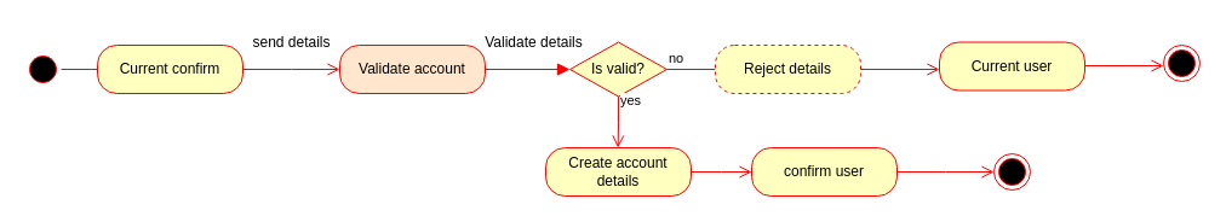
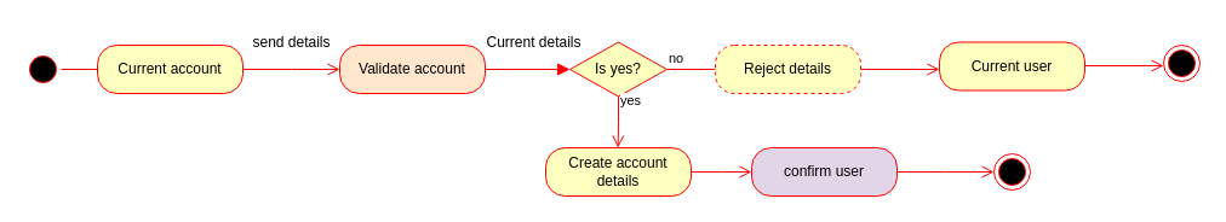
  <mxCell id="0" />
  <mxCell id="1" parent="0" />
  <mxCell id="2" value="" style="ellipse;html=1;shape=startState;fillColor=#000000;strokeColor=#ff0000;" vertex="1" parent="1"><mxGeometry x="20" y="42" width="30" height="30" as="geometry" /></mxCell>
  <mxCell id="3" value="" style="edgeStyle=orthogonalEdgeStyle;html=1;verticalAlign=bottom;endArrow=open;endSize=8;strokeColor=#ff0000;rounded=0;entryX=0;entryY=0.5;entryDx=0;entryDy=0;" edge="1" parent="1" source="2"><mxGeometry relative="1" as="geometry"><mxPoint x="100" y="57" as="targetPoint" /></mxGeometry></mxCell>
- <mxCell id="4" value="Current confirm" style="rounded=1;whiteSpace=wrap;html=1;arcSize=40;fontColor=#000000;fillColor=#ffffc0;strokeColor=#ff0000;" vertex="1" parent="1"><mxGeometry x="80" y="37" width="120" height="40" as="geometry" /></mxCell>
+ <mxCell id="4" value="Current account" style="rounded=1;whiteSpace=wrap;html=1;arcSize=40;fontColor=#000000;fillColor=#ffffc0;strokeColor=#ff0000;" vertex="1" parent="1"><mxGeometry x="80" y="37" width="120" height="40" as="geometry" /></mxCell>
  <mxCell id="5" value="" style="edgeStyle=orthogonalEdgeStyle;html=1;verticalAlign=bottom;endArrow=open;endSize=8;strokeColor=#ff0000;rounded=0;exitX=1;exitY=0.5;exitDx=0;exitDy=0;" edge="1" parent="1" source="4"><mxGeometry relative="1" as="geometry"><mxPoint x="280" y="57" as="targetPoint" /></mxGeometry></mxCell>
  <mxCell id="6" value="Validate account" style="rounded=1;whiteSpace=wrap;html=1;arcSize=40;fontColor=#000000;fillColor=#ffe6cc;strokeColor=#ff0000;" vertex="1" parent="1"><mxGeometry x="280" y="37" width="120" height="40" as="geometry" /></mxCell>
  <mxCell id="7" value="" style="edgeStyle=orthogonalEdgeStyle;html=1;verticalAlign=bottom;endArrow=block;endSize=8;strokeColor=#ff0000;rounded=0;exitX=1;exitY=0.5;exitDx=0;exitDy=0;entryX=0;entryY=0.5;entryDx=0;entryDy=0;" edge="1" parent="1" source="6" target="8"><mxGeometry relative="1" as="geometry"><mxPoint x="460" y="57" as="targetPoint" /></mxGeometry></mxCell>
- <mxCell id="8" value="Is valid?" style="rhombus;whiteSpace=wrap;html=1;fontColor=#000000;fillColor=#ffffc0;strokeColor=#ff0000;" vertex="1" parent="1"><mxGeometry x="470" y="34.5" width="80" height="45" as="geometry" /></mxCell>
+ <mxCell id="8" value="Is yes?" style="rhombus;whiteSpace=wrap;html=1;fontColor=#000000;fillColor=#ffffc0;strokeColor=#ff0000;" vertex="1" parent="1"><mxGeometry x="470" y="34.5" width="80" height="45" as="geometry" /></mxCell>
  <mxCell id="9" value="no" style="edgeStyle=orthogonalEdgeStyle;html=1;align=left;verticalAlign=bottom;endArrow=none;endSize=8;strokeColor=#ff0000;rounded=0;entryX=0;entryY=0.5;entryDx=0;entryDy=0;" edge="1" parent="1" source="8" target="11"><mxGeometry x="-1" relative="1" as="geometry"><mxPoint x="590" y="57" as="targetPoint" /></mxGeometry></mxCell>
  <mxCell id="10" value="yes" style="edgeStyle=orthogonalEdgeStyle;html=1;align=left;verticalAlign=top;endArrow=open;endSize=8;strokeColor=#ff0000;rounded=0;exitX=0.5;exitY=1;exitDx=0;exitDy=0;" edge="1" parent="1" source="8"><mxGeometry x="-1" y="-10" relative="1" as="geometry"><mxPoint x="509.64" y="122" as="targetPoint" /><mxPoint x="509.64" y="92" as="sourcePoint" /><mxPoint x="10" y="-10" as="offset" /></mxGeometry></mxCell>
  <mxCell id="11" value="Reject details" style="rounded=1;whiteSpace=wrap;html=1;arcSize=40;fontColor=#000000;fillColor=#ffffc0;strokeColor=#ff0000;dashed=1;" vertex="1" parent="1"><mxGeometry x="590" y="37" width="120" height="40" as="geometry" /></mxCell>
  <mxCell id="12" value="" style="edgeStyle=orthogonalEdgeStyle;html=1;verticalAlign=bottom;endArrow=open;endSize=8;strokeColor=#ff0000;rounded=0;exitX=1;exitY=0.5;exitDx=0;exitDy=0;" edge="1" parent="1" source="11"><mxGeometry relative="1" as="geometry"><mxPoint x="775" y="57" as="targetPoint" /></mxGeometry></mxCell>
  <mxCell id="13" value="Create account details" style="rounded=1;whiteSpace=wrap;html=1;arcSize=40;fontColor=#000000;fillColor=#ffffc0;strokeColor=#ff0000;" vertex="1" parent="1"><mxGeometry x="450" y="122" width="120" height="40" as="geometry" /></mxCell>
  <mxCell id="14" value="" style="edgeStyle=orthogonalEdgeStyle;html=1;verticalAlign=bottom;endArrow=open;endSize=8;strokeColor=#ff0000;rounded=0;exitX=1;exitY=0.5;exitDx=0;exitDy=0;" edge="1" parent="1" source="13"><mxGeometry relative="1" as="geometry"><mxPoint x="620" y="142" as="targetPoint" /></mxGeometry></mxCell>
- <mxCell id="15" value="confirm user" style="rounded=1;whiteSpace=wrap;html=1;arcSize=40;fontColor=#000000;fillColor=#ffffc0;strokeColor=#ff0000;" vertex="1" parent="1"><mxGeometry x="620" y="122" width="120" height="40" as="geometry" /></mxCell>
+ <mxCell id="15" value="confirm user" style="rounded=1;whiteSpace=wrap;html=1;arcSize=40;fontColor=#000000;fillColor=#e1d5e7;strokeColor=#ff0000;" vertex="1" parent="1"><mxGeometry x="620" y="122" width="120" height="40" as="geometry" /></mxCell>
  <mxCell id="16" value="" style="edgeStyle=orthogonalEdgeStyle;html=1;verticalAlign=bottom;endArrow=open;endSize=8;strokeColor=#ff0000;rounded=0;exitX=1;exitY=0.5;exitDx=0;exitDy=0;" edge="1" parent="1" source="15"><mxGeometry relative="1" as="geometry"><mxPoint x="820" y="142" as="targetPoint" /></mxGeometry></mxCell>
  <mxCell id="17" value="" style="ellipse;html=1;shape=endState;fillColor=#000000;strokeColor=#ff0000;" vertex="1" parent="1"><mxGeometry x="820" y="127" width="30" height="30" as="geometry" /></mxCell>
  <mxCell id="18" value="Current user" style="rounded=1;whiteSpace=wrap;html=1;arcSize=40;fontColor=#000000;fillColor=#ffffc0;strokeColor=#ff0000;" vertex="1" parent="1"><mxGeometry x="775" y="34.5" width="120" height="40" as="geometry" /></mxCell>
  <mxCell id="19" value="" style="edgeStyle=orthogonalEdgeStyle;html=1;verticalAlign=bottom;endArrow=open;endSize=8;strokeColor=#ff0000;rounded=0;" edge="1" parent="1"><mxGeometry relative="1" as="geometry"><mxPoint x="960" y="54" as="targetPoint" /><mxPoint x="930" y="54" as="sourcePoint" /><Array as="points"><mxPoint x="895" y="54" /><mxPoint x="895" y="54" /></Array></mxGeometry></mxCell>
  <mxCell id="20" value="" style="ellipse;html=1;shape=endState;fillColor=#000000;strokeColor=#ff0000;" vertex="1" parent="1"><mxGeometry x="960" y="37" width="30" height="30" as="geometry" /></mxCell>
  <mxCell id="21" value="send details" style="text;html=1;align=center;verticalAlign=middle;resizable=0;points=[];autosize=1;strokeColor=none;fillColor=none;" vertex="1" parent="1"><mxGeometry x="195" y="20" width="90" height="30" as="geometry" /></mxCell>
- <mxCell id="22" value="Validate details" style="text;html=1;align=center;verticalAlign=middle;resizable=0;points=[];autosize=1;strokeColor=none;fillColor=none;" vertex="1" parent="1"><mxGeometry x="390" y="20" width="100" height="30" as="geometry" /></mxCell>
+ <mxCell id="22" value="Current details" style="text;html=1;align=center;verticalAlign=middle;resizable=0;points=[];autosize=1;strokeColor=none;fillColor=none;" vertex="1" parent="1"><mxGeometry x="390" y="20" width="100" height="30" as="geometry" /></mxCell>
